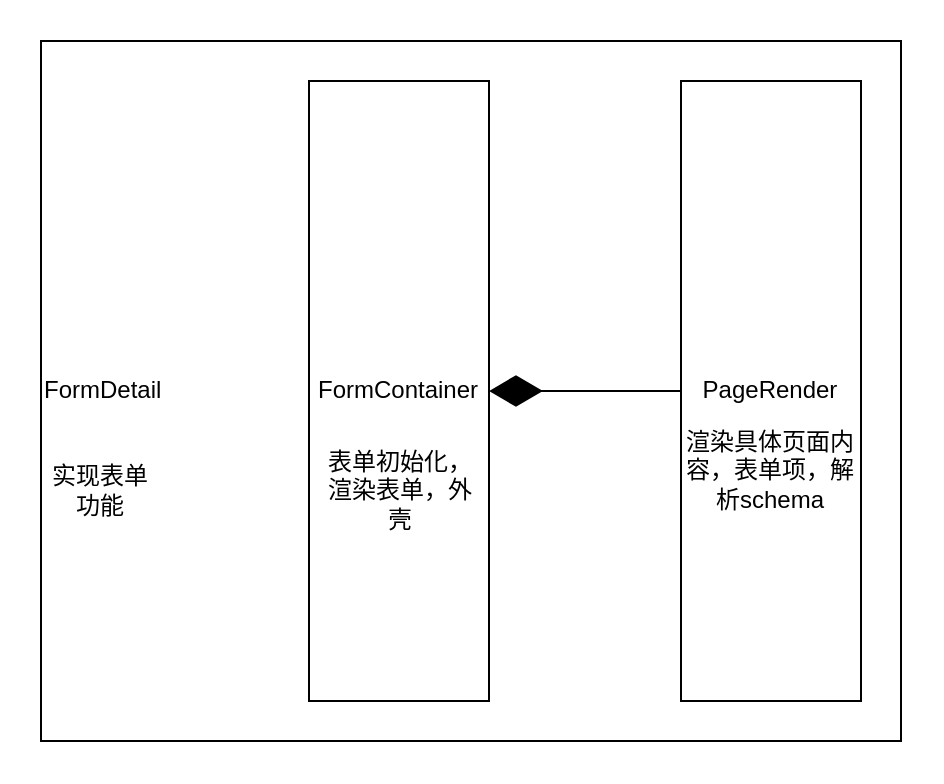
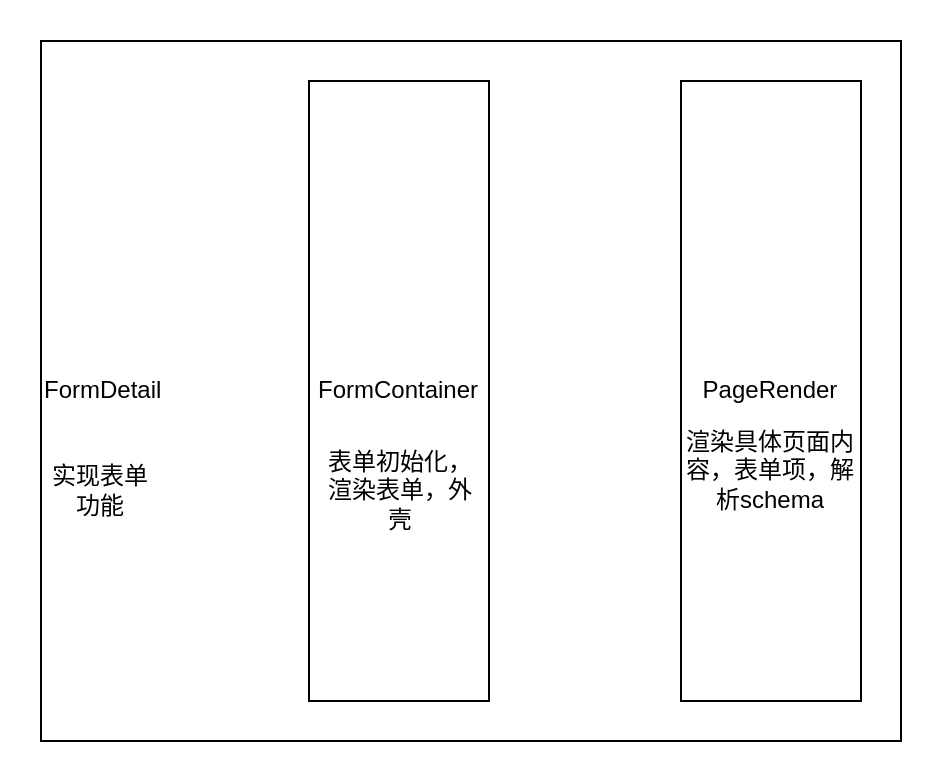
  <mxCell id="0" />
  <mxCell id="1" parent="0" />
  <mxCell id="2" value="FormDetail" style="html=1;whiteSpace=wrap;align=left;" vertex="1" parent="1"><mxGeometry x="20" y="20" width="430" height="350" as="geometry" /></mxCell>
  <mxCell id="3" value="FormContainer" style="html=1;whiteSpace=wrap;align=center;" vertex="1" parent="1"><mxGeometry x="154" y="40" width="90" height="310" as="geometry" /></mxCell>
  <mxCell id="4" value="PageRender" style="html=1;whiteSpace=wrap;align=center;" vertex="1" parent="1"><mxGeometry x="340" y="40" width="90" height="310" as="geometry" /></mxCell>
  <mxCell id="5" value="实现表单功能" style="text;html=1;align=center;verticalAlign=middle;whiteSpace=wrap;rounded=0;" vertex="1" parent="1"><mxGeometry x="20" y="230" width="60" height="30" as="geometry" /></mxCell>
  <mxCell id="6" value="表单初始化，渲染表单，外壳" style="text;html=1;align=center;verticalAlign=middle;whiteSpace=wrap;rounded=0;" vertex="1" parent="1"><mxGeometry x="160" y="230" width="80" height="30" as="geometry" /></mxCell>
- <mxCell id="7" value="" style="endArrow=diamondThin;endFill=1;endSize=24;html=1;rounded=0;exitX=0;exitY=0.5;exitDx=0;exitDy=0;entryX=1;entryY=0.5;entryDx=0;entryDy=0;" edge="1" parent="1" source="4" target="3"><mxGeometry width="160" relative="1" as="geometry"><mxPoint x="100" y="630" as="sourcePoint" /><mxPoint x="260" y="630" as="targetPoint" /></mxGeometry></mxCell>
  <mxCell id="8" value="渲染具体页面内容，表单项，解析schema" style="text;html=1;align=center;verticalAlign=middle;whiteSpace=wrap;rounded=0;" vertex="1" parent="1"><mxGeometry x="340" y="220" width="90" height="30" as="geometry" /></mxCell>
